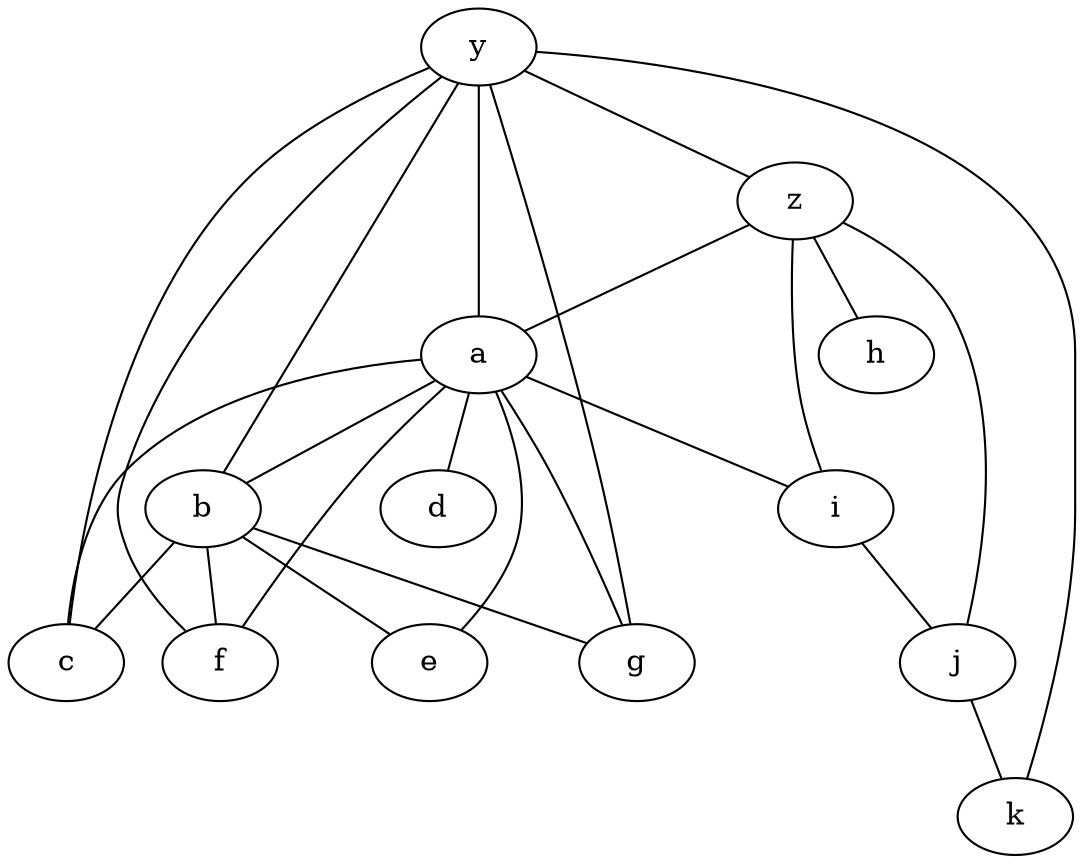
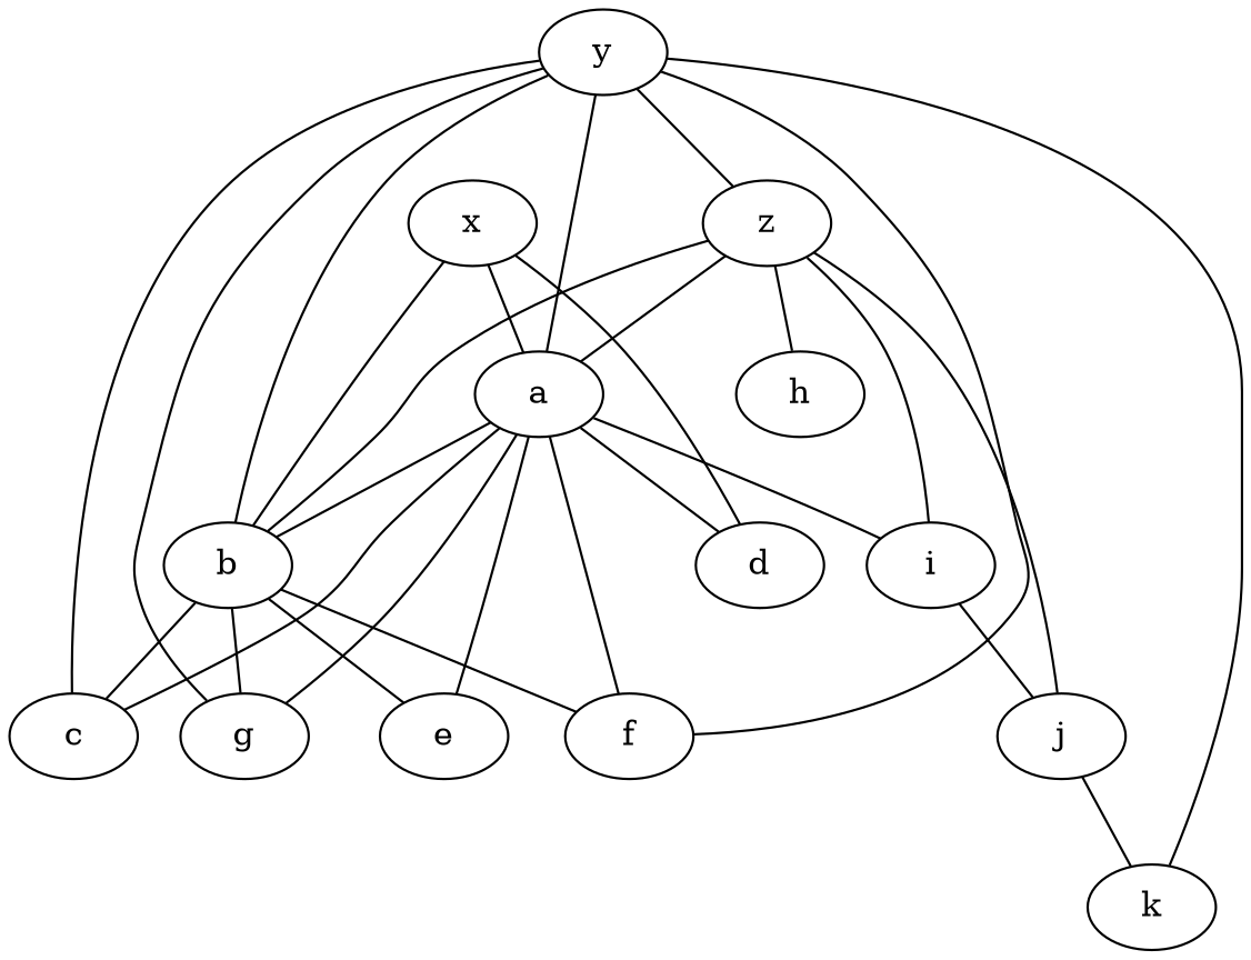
  graph {
    a
    c
    d
    b
    g
    f
    e
    i
+   x
    y
    z
    k
    h
    j
    a -- c
    a -- d
    a -- b
    a -- g
    a -- f
    a -- e
    a -- i
    b -- c
    b -- g
    b -- f
    b -- e
    i -- j
+   x -- a
+   x -- d
+   x -- b
    y -- a
    y -- c
    y -- b
    y -- g
    y -- f
    y -- z
    y -- k
    z -- a
+   z -- b
    z -- i
    z -- h
    z -- j
    j -- k
  }
